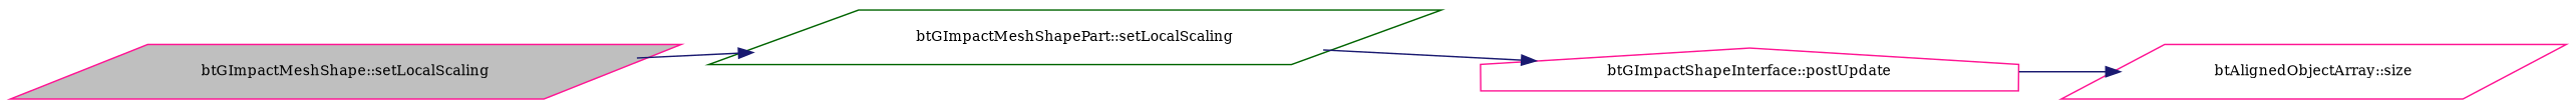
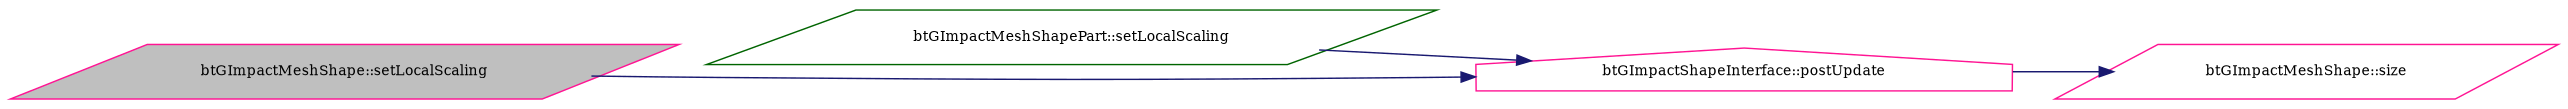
  digraph {
    fontname="DejaVu Serif"
    rankdir=LR
    node [color=deeppink fontname="DejaVu Serif" fontsize=10 shape=parallelogram]
    edge [color=midnightblue fontname="DejaVu Serif" fontsize=10 labelfontname=FreeSans labelfontsize=10 style=solid]
    n1 [fillcolor=grey75 fontcolor=black height=0.2 label="btGImpactMeshShape::setLocalScaling" style=filled width=0.4]
    n2 [color=darkgreen height=0.2 label="btGImpactMeshShapePart::setLocalScaling" width=0.4]
    n3 [height=0.2 label="btGImpactShapeInterface::postUpdate" shape=house width=0.4]
-   n4 [height=0.2 label="btAlignedObjectArray::size" width=0.4]
-   n1 -> n2
+   n4 [height=0.2 label="btGImpactMeshShape::size" width=0.4]
+   n1 -> n3
    n2 -> n3
    n3 -> n4
  }
